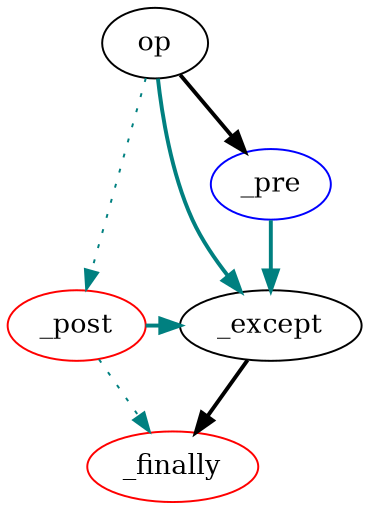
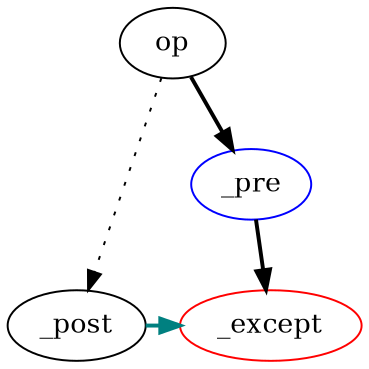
  digraph {
    node [color=red]
    edge [color=black style=bold]
-   _except [color=black]
-   _post
-   _finally
+   _except
+   _post [color=black]
    _pre [color=blue]
    op [color=black]
    subgraph sub_1 {
      rank=same
      _except
      _post
    }
-   _except -> _finally
    _post -> _except [color=teal]
-   _post -> _finally [color=teal style=dotted]
-   _pre -> _except [color=teal]
-   op -> _except [color=teal]
-   op -> _post [color=teal style=dotted]
+   _pre -> _except
+   op -> _post [style=dotted]
    op -> _pre
  }
